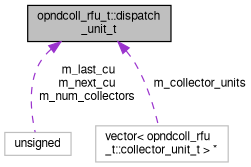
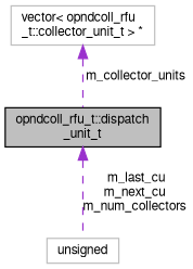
  digraph {
    node [color=grey75 fontname=FreeSans fontsize=10 shape=record]
    edge [color=darkorchid3 dir=back fontname=FreeSans fontsize=10 labelfontname=FreeSans labelfontsize=10 style=dashed]
    n1 [color=black fillcolor=grey75 fontcolor=black height=0.2 label="opndcoll_rfu_t::dispatch\l_unit_t" style=filled width=0.4]
    n2 [height=0.2 label=unsigned width=0.4]
    n3 [height=0.2 label="vector\< opndcoll_rfu\l_t::collector_unit_t \> *" width=0.4]
    n1 -> n2 [label=" m_last_cu\nm_next_cu\nm_num_collectors"]
-   n1 -> n3 [label=" m_collector_units"]
+   n3 -> n1 [label=" m_collector_units"]
  }
